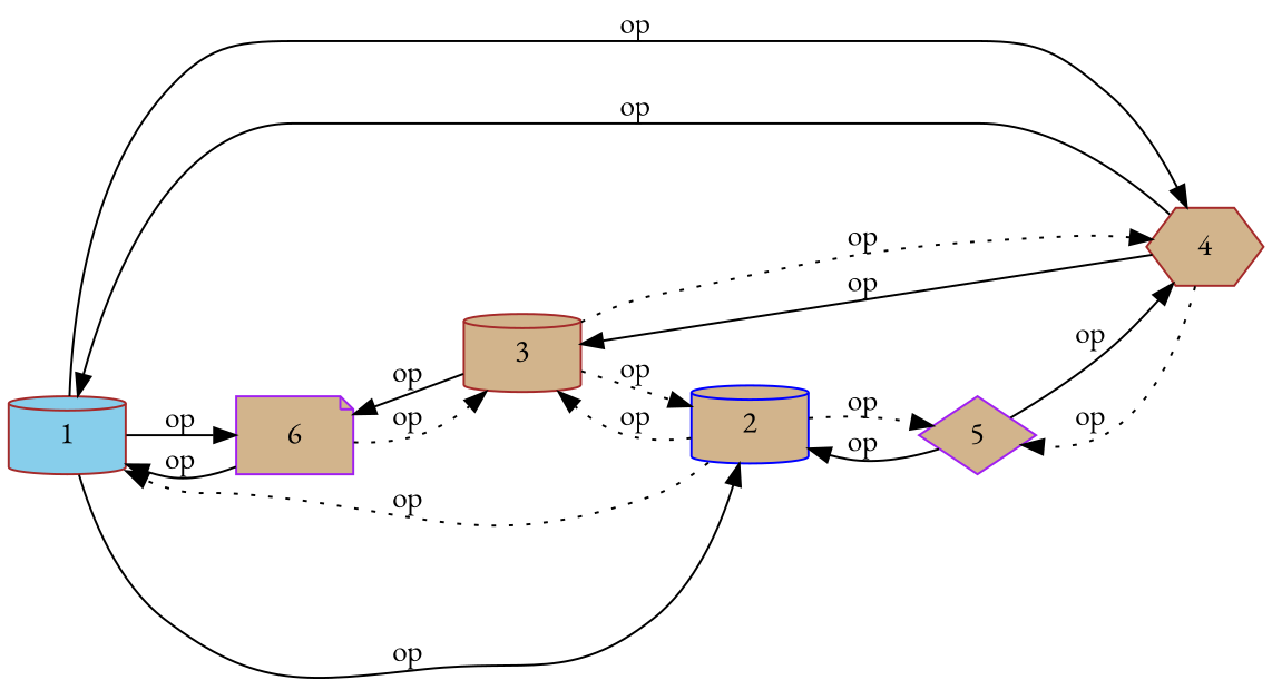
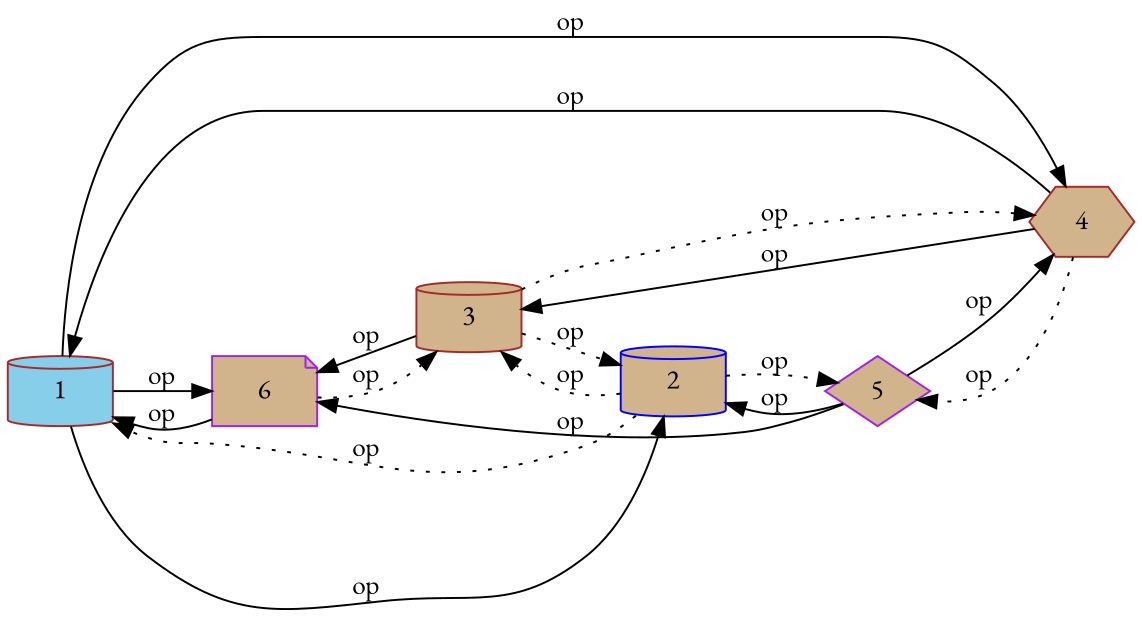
  digraph {
    fontname="EB Garamond"
    rankdir=LR
    node [color=brown fillcolor=tan fontname="EB Garamond" shape=cylinder style=filled]
    edge [arrowhead=normal fontname="EB Garamond" style=solid]
    1 [fillcolor=skyblue]
    6 [color=purple shape=note]
    4 [shape=hexagon]
    2 [color=blue]
    3
    5 [color=purple shape=diamond]
    1 -> 6 [label=op]
    1 -> 4 [label=op]
    1 -> 2 [label=op]
    6 -> 1 [label=op]
    6 -> 3 [label=op style=dotted]
    4 -> 1 [label=op]
    4 -> 3 [label=op]
    4 -> 5 [label=op style=dotted]
    2 -> 1 [label=op style=dotted]
    2 -> 3 [label=op style=dotted]
    2 -> 5 [label=op style=dotted]
    3 -> 6 [label=op]
    3 -> 4 [label=op style=dotted]
    3 -> 2 [label=op style=dotted]
+   5 -> 6 [label=op]
    5 -> 4 [label=op]
    5 -> 2 [label=op]
  }
